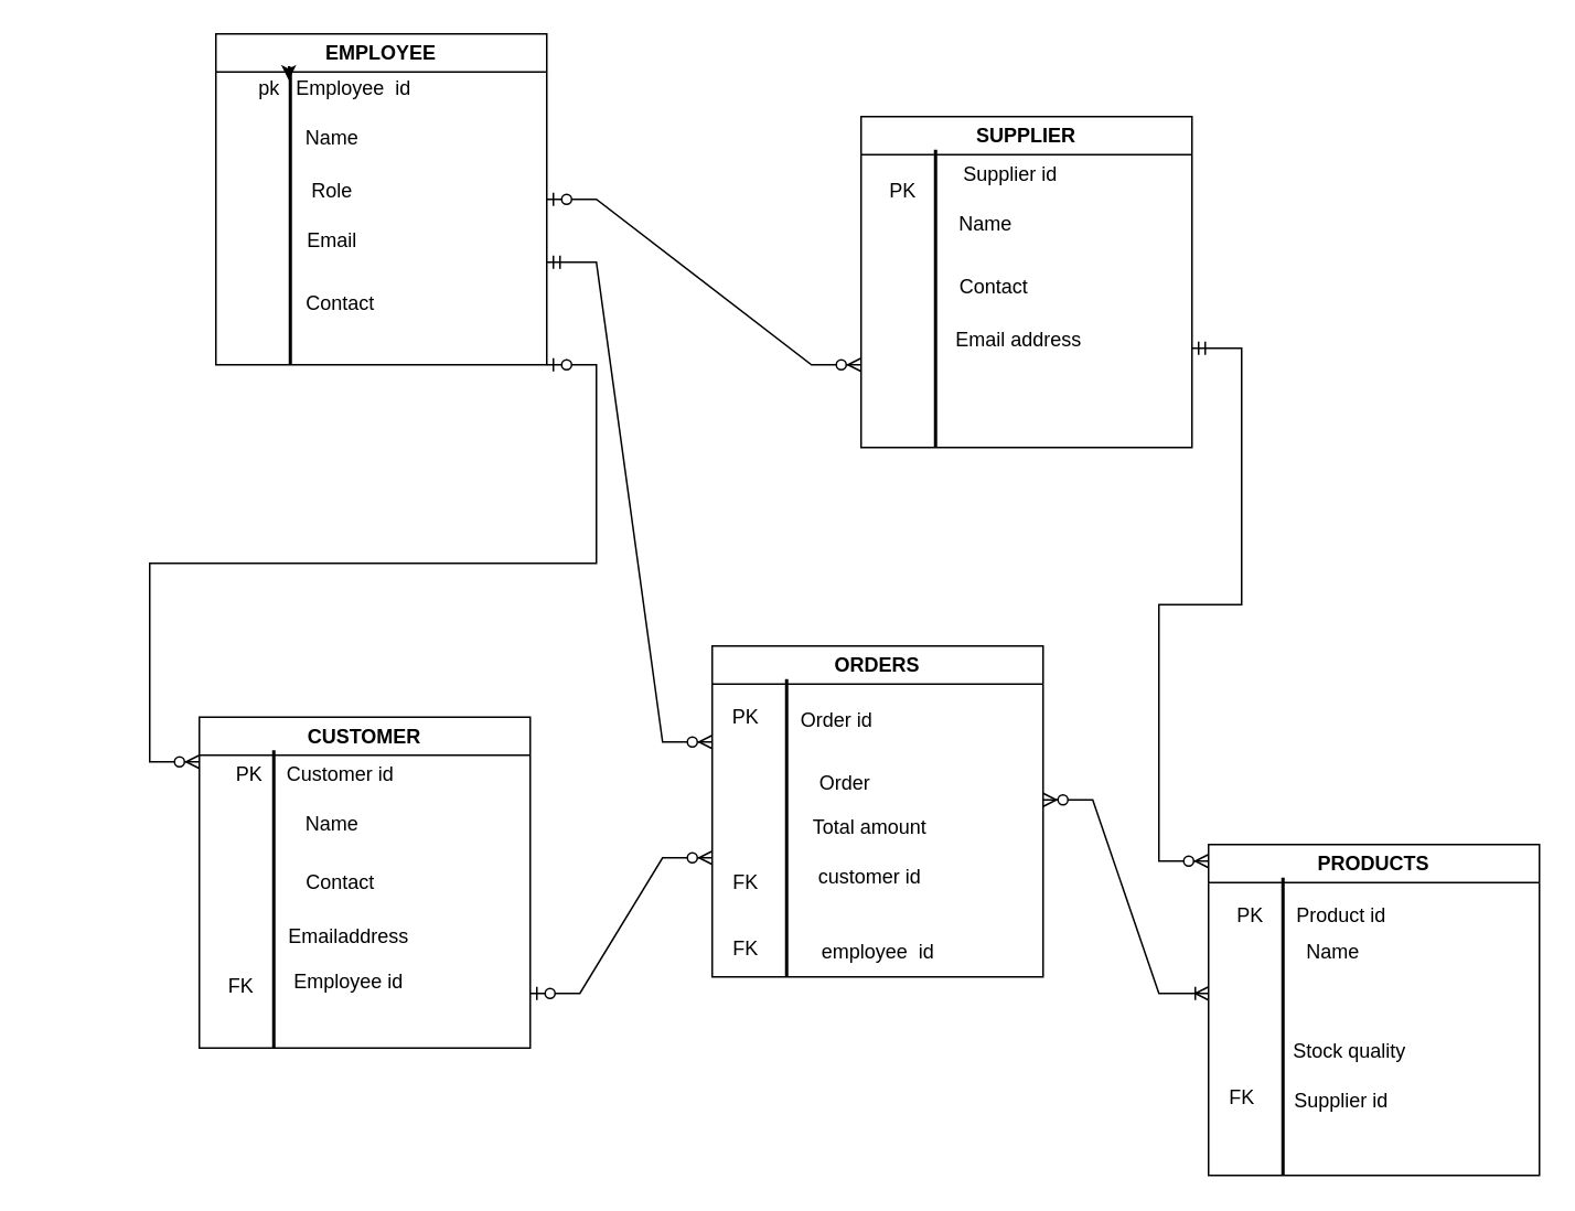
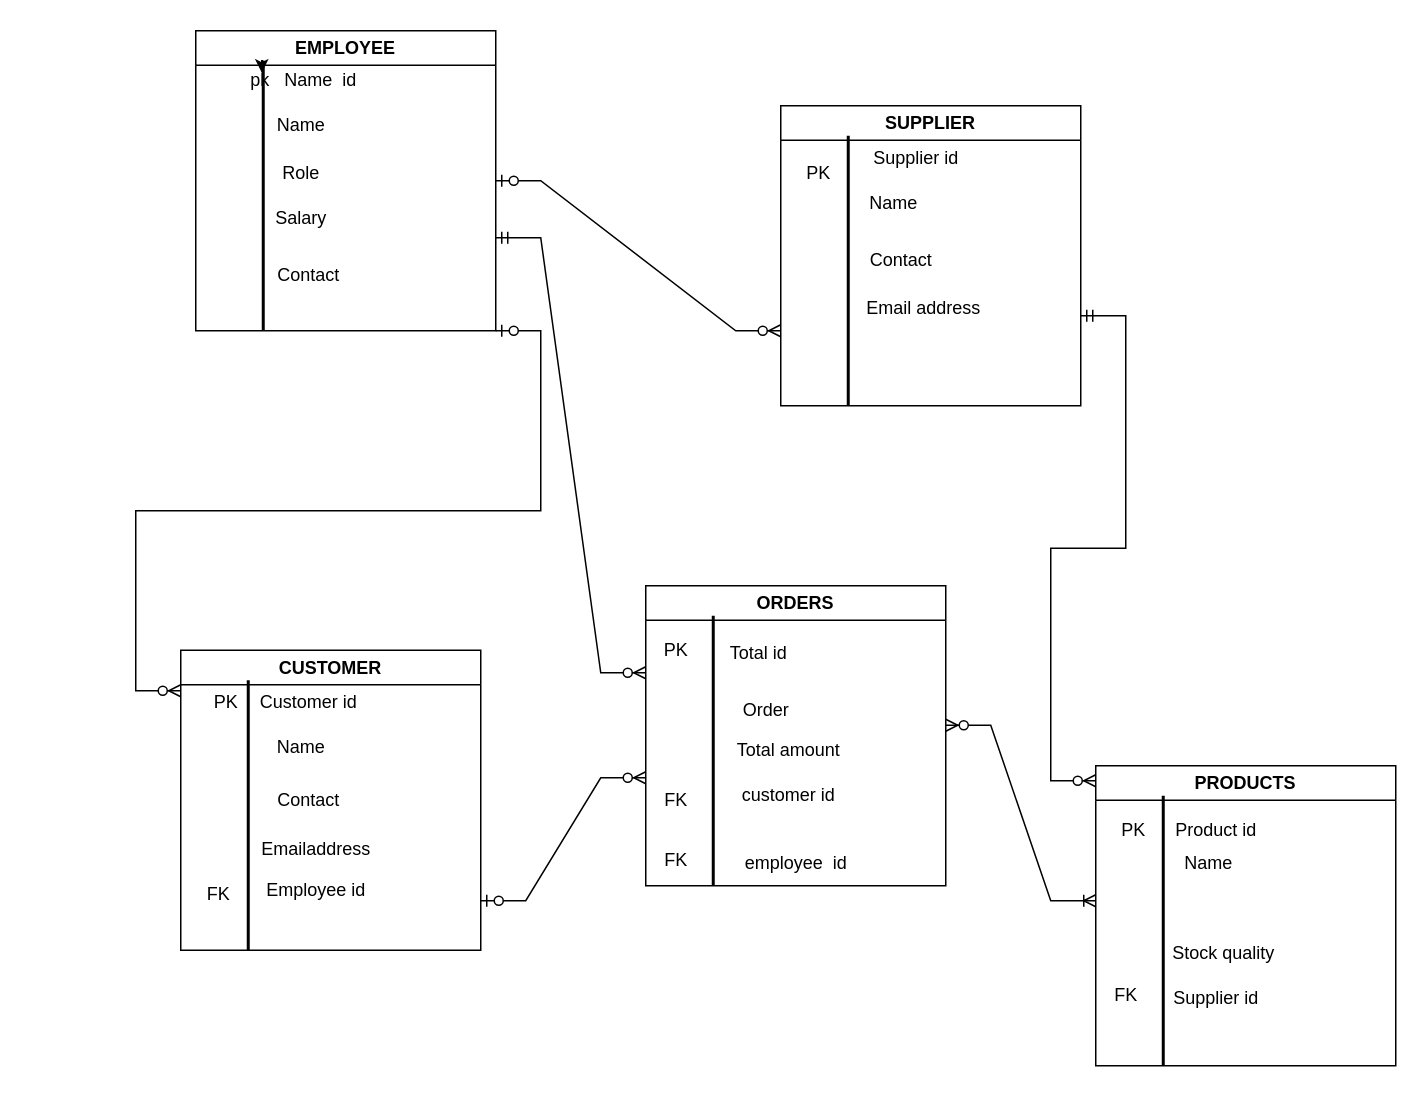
  <mxCell id="0" />
  <mxCell id="1" parent="0" />
  <mxCell id="2" value="EMPLOYEE" style="swimlane;whiteSpace=wrap;html=1;" parent="1" vertex="1"><mxGeometry x="130" y="20" width="200" height="200" as="geometry"><mxRectangle x="60" y="40" width="110" height="30" as="alternateBounds" /></mxGeometry></mxCell>
- <mxCell id="3" value="&amp;nbsp;pk&amp;nbsp; &amp;nbsp;Employee&amp;nbsp; id" style="text;html=1;align=center;verticalAlign=middle;resizable=0;points=[];autosize=1;strokeColor=none;fillColor=none;" parent="2" vertex="1"><mxGeometry x="10" y="18" width="120" height="30" as="geometry" /></mxCell>
+ <mxCell id="3" value="&amp;nbsp;pk&amp;nbsp; &amp;nbsp;Name&amp;nbsp; id" style="text;html=1;align=center;verticalAlign=middle;resizable=0;points=[];autosize=1;strokeColor=none;fillColor=none;" parent="2" vertex="1"><mxGeometry x="10" y="18" width="120" height="30" as="geometry" /></mxCell>
  <mxCell id="4" value="" style="line;strokeWidth=2;direction=south;html=1;" parent="2" vertex="1"><mxGeometry x="40" y="20" width="10" height="180" as="geometry" /></mxCell>
  <mxCell id="5" value="Name" style="text;html=1;align=center;verticalAlign=middle;resizable=0;points=[];autosize=1;strokeColor=none;fillColor=none;" parent="2" vertex="1"><mxGeometry x="40" y="48" width="60" height="30" as="geometry" /></mxCell>
  <mxCell id="6" value="Role" style="text;html=1;align=center;verticalAlign=middle;resizable=0;points=[];autosize=1;strokeColor=none;fillColor=none;" parent="2" vertex="1"><mxGeometry x="45" y="80" width="50" height="30" as="geometry" /></mxCell>
- <mxCell id="7" value="Email" style="text;html=1;align=center;verticalAlign=middle;resizable=0;points=[];autosize=1;strokeColor=none;fillColor=none;" parent="2" vertex="1"><mxGeometry x="40" y="110" width="60" height="30" as="geometry" /></mxCell>
+ <mxCell id="7" value="Salary" style="text;html=1;align=center;verticalAlign=middle;resizable=0;points=[];autosize=1;strokeColor=none;fillColor=none;" parent="2" vertex="1"><mxGeometry x="40" y="110" width="60" height="30" as="geometry" /></mxCell>
  <mxCell id="8" value="Contact" style="text;html=1;align=center;verticalAlign=middle;resizable=0;points=[];autosize=1;strokeColor=none;fillColor=none;" parent="2" vertex="1"><mxGeometry x="45" y="148" width="60" height="30" as="geometry" /></mxCell>
  <mxCell id="9" style="edgeStyle=orthogonalEdgeStyle;rounded=0;orthogonalLoop=1;jettySize=auto;html=1;exitX=0;exitY=0.5;exitDx=0;exitDy=0;exitPerimeter=0;entryX=0.044;entryY=0.6;entryDx=0;entryDy=0;entryPerimeter=0;" edge="1" parent="2" source="4" target="4"><mxGeometry relative="1" as="geometry" /></mxCell>
  <mxCell id="10" value="CUSTOMER" style="swimlane;whiteSpace=wrap;html=1;" parent="1" vertex="1"><mxGeometry x="120" y="433" width="200" height="200" as="geometry" /></mxCell>
  <mxCell id="11" value="" style="line;strokeWidth=2;direction=south;html=1;" parent="10" vertex="1"><mxGeometry x="40" y="20" width="10" height="180" as="geometry" /></mxCell>
  <mxCell id="12" value="PK" style="text;html=1;align=center;verticalAlign=middle;resizable=0;points=[];autosize=1;strokeColor=none;fillColor=none;" parent="10" vertex="1"><mxGeometry x="10" y="20" width="40" height="30" as="geometry" /></mxCell>
  <mxCell id="13" value="Customer id" style="text;html=1;align=center;verticalAlign=middle;resizable=0;points=[];autosize=1;strokeColor=none;fillColor=none;" parent="10" vertex="1"><mxGeometry x="40" y="20" width="90" height="30" as="geometry" /></mxCell>
  <mxCell id="14" value="Name" style="text;html=1;align=center;verticalAlign=middle;resizable=0;points=[];autosize=1;strokeColor=none;fillColor=none;" parent="10" vertex="1"><mxGeometry x="50" y="50" width="60" height="30" as="geometry" /></mxCell>
  <mxCell id="15" value="Emailaddress" style="text;html=1;align=center;verticalAlign=middle;resizable=0;points=[];autosize=1;strokeColor=none;fillColor=none;" parent="10" vertex="1"><mxGeometry x="40" y="118" width="100" height="30" as="geometry" /></mxCell>
  <mxCell id="16" value="Employee id" style="text;html=1;align=center;verticalAlign=middle;resizable=0;points=[];autosize=1;strokeColor=none;fillColor=none;" parent="10" vertex="1"><mxGeometry x="45" y="145" width="90" height="30" as="geometry" /></mxCell>
  <mxCell id="17" value="Contact" style="text;html=1;align=center;verticalAlign=middle;resizable=0;points=[];autosize=1;strokeColor=none;fillColor=none;" parent="10" vertex="1"><mxGeometry x="55" y="85" width="60" height="30" as="geometry" /></mxCell>
  <mxCell id="18" value="FK" style="text;html=1;align=center;verticalAlign=middle;resizable=0;points=[];autosize=1;strokeColor=none;fillColor=none;" parent="10" vertex="1"><mxGeometry x="5" y="148" width="40" height="30" as="geometry" /></mxCell>
  <mxCell id="19" value="SUPPLIER" style="swimlane;whiteSpace=wrap;html=1;" parent="1" vertex="1"><mxGeometry x="520" y="70" width="200" height="200" as="geometry" /></mxCell>
  <mxCell id="20" value="" style="line;strokeWidth=2;direction=south;html=1;" parent="19" vertex="1"><mxGeometry x="40" y="20" width="10" height="180" as="geometry" /></mxCell>
  <mxCell id="21" value="PK" style="text;html=1;align=center;verticalAlign=middle;resizable=0;points=[];autosize=1;strokeColor=none;fillColor=none;" parent="19" vertex="1"><mxGeometry x="5" y="30" width="40" height="30" as="geometry" /></mxCell>
  <mxCell id="22" value="Supplier id" style="text;html=1;align=center;verticalAlign=middle;resizable=0;points=[];autosize=1;strokeColor=none;fillColor=none;" parent="19" vertex="1"><mxGeometry x="50" y="20" width="80" height="30" as="geometry" /></mxCell>
  <mxCell id="23" value="Name" style="text;html=1;align=center;verticalAlign=middle;resizable=0;points=[];autosize=1;strokeColor=none;fillColor=none;" parent="19" vertex="1"><mxGeometry x="45" y="50" width="60" height="30" as="geometry" /></mxCell>
  <mxCell id="24" value="Email address" style="text;html=1;align=center;verticalAlign=middle;resizable=0;points=[];autosize=1;strokeColor=none;fillColor=none;" parent="19" vertex="1"><mxGeometry x="45" y="120" width="100" height="30" as="geometry" /></mxCell>
  <mxCell id="25" value="Contact" style="text;html=1;align=center;verticalAlign=middle;resizable=0;points=[];autosize=1;strokeColor=none;fillColor=none;" parent="1" vertex="1"><mxGeometry x="570" y="158" width="60" height="30" as="geometry" /></mxCell>
  <mxCell id="26" value="ORDERS" style="swimlane;whiteSpace=wrap;html=1;" parent="1" vertex="1"><mxGeometry x="430" y="390" width="200" height="200" as="geometry" /></mxCell>
  <mxCell id="27" value="" style="line;strokeWidth=2;direction=south;html=1;" parent="26" vertex="1"><mxGeometry x="40" y="20" width="10" height="180" as="geometry" /></mxCell>
- <mxCell id="28" value="Order id" style="text;html=1;align=center;verticalAlign=middle;resizable=0;points=[];autosize=1;strokeColor=none;fillColor=none;" parent="26" vertex="1"><mxGeometry x="40" y="30" width="70" height="30" as="geometry" /></mxCell>
+ <mxCell id="28" value="Total id" style="text;html=1;align=center;verticalAlign=middle;resizable=0;points=[];autosize=1;strokeColor=none;fillColor=none;" parent="26" vertex="1"><mxGeometry x="40" y="30" width="70" height="30" as="geometry" /></mxCell>
  <mxCell id="29" value="Total amount" style="text;html=1;align=center;verticalAlign=middle;resizable=0;points=[];autosize=1;strokeColor=none;fillColor=none;" parent="26" vertex="1"><mxGeometry x="50" y="95" width="90" height="30" as="geometry" /></mxCell>
  <mxCell id="30" value="customer id" style="text;html=1;align=center;verticalAlign=middle;resizable=0;points=[];autosize=1;strokeColor=none;fillColor=none;" parent="26" vertex="1"><mxGeometry x="50" y="125" width="90" height="30" as="geometry" /></mxCell>
  <mxCell id="31" value="employee&amp;nbsp; id" style="text;html=1;align=center;verticalAlign=middle;resizable=0;points=[];autosize=1;strokeColor=none;fillColor=none;" parent="26" vertex="1"><mxGeometry x="55" y="170" width="90" height="30" as="geometry" /></mxCell>
  <mxCell id="32" value="PK" style="text;html=1;align=center;verticalAlign=middle;resizable=0;points=[];autosize=1;strokeColor=none;fillColor=none;" parent="1" vertex="1"><mxGeometry x="430" y="418" width="40" height="30" as="geometry" /></mxCell>
  <mxCell id="33" value="Order" style="text;html=1;align=center;verticalAlign=middle;resizable=0;points=[];autosize=1;strokeColor=none;fillColor=none;" parent="1" vertex="1"><mxGeometry x="485" y="458" width="50" height="30" as="geometry" /></mxCell>
  <mxCell id="34" value="FK" style="text;html=1;align=center;verticalAlign=middle;resizable=0;points=[];autosize=1;strokeColor=none;fillColor=none;" parent="1" vertex="1"><mxGeometry x="430" y="518" width="40" height="30" as="geometry" /></mxCell>
  <mxCell id="35" value="FK" style="text;html=1;align=center;verticalAlign=middle;resizable=0;points=[];autosize=1;strokeColor=none;fillColor=none;" parent="1" vertex="1"><mxGeometry x="430" y="558" width="40" height="30" as="geometry" /></mxCell>
  <mxCell id="36" value="PRODUCTS" style="swimlane;whiteSpace=wrap;html=1;" parent="1" vertex="1"><mxGeometry x="730" y="510" width="200" height="200" as="geometry" /></mxCell>
  <mxCell id="37" value="" style="line;strokeWidth=2;direction=south;html=1;" parent="36" vertex="1"><mxGeometry x="40" y="20" width="10" height="180" as="geometry" /></mxCell>
  <mxCell id="38" value="PK" style="text;html=1;align=center;verticalAlign=middle;resizable=0;points=[];autosize=1;strokeColor=none;fillColor=none;" parent="36" vertex="1"><mxGeometry x="5" y="28" width="40" height="30" as="geometry" /></mxCell>
  <mxCell id="39" value="Product id" style="text;html=1;align=center;verticalAlign=middle;resizable=0;points=[];autosize=1;strokeColor=none;fillColor=none;" parent="36" vertex="1"><mxGeometry x="40" y="28" width="80" height="30" as="geometry" /></mxCell>
  <mxCell id="40" value="Name" style="text;html=1;align=center;verticalAlign=middle;resizable=0;points=[];autosize=1;strokeColor=none;fillColor=none;" parent="36" vertex="1"><mxGeometry x="45" y="50" width="60" height="30" as="geometry" /></mxCell>
  <mxCell id="41" value="Stock quality" style="text;html=1;align=center;verticalAlign=middle;resizable=0;points=[];autosize=1;strokeColor=none;fillColor=none;" parent="36" vertex="1"><mxGeometry x="40" y="110" width="90" height="30" as="geometry" /></mxCell>
  <mxCell id="42" value="Supplier id" style="text;html=1;align=center;verticalAlign=middle;resizable=0;points=[];autosize=1;strokeColor=none;fillColor=none;" parent="36" vertex="1"><mxGeometry x="40" y="140" width="80" height="30" as="geometry" /></mxCell>
  <mxCell id="43" value="FK" style="text;html=1;align=center;verticalAlign=middle;resizable=0;points=[];autosize=1;strokeColor=none;fillColor=none;" parent="1" vertex="1"><mxGeometry x="730" y="648" width="40" height="30" as="geometry" /></mxCell>
  <mxCell id="44" value="" style="edgeStyle=entityRelationEdgeStyle;fontSize=12;html=1;endArrow=ERoneToMany;startArrow=ERzeroToMany;rounded=0;" parent="1" edge="1"><mxGeometry width="100" height="100" relative="1" as="geometry"><mxPoint x="630" y="483" as="sourcePoint" /><mxPoint x="730" y="600" as="targetPoint" /></mxGeometry></mxCell>
  <mxCell id="45" value="" style="edgeStyle=entityRelationEdgeStyle;fontSize=12;html=1;endArrow=ERzeroToMany;startArrow=ERzeroToOne;rounded=0;" parent="1" edge="1"><mxGeometry width="100" height="100" relative="1" as="geometry"><mxPoint x="320" y="600" as="sourcePoint" /><mxPoint x="430" y="518" as="targetPoint" /></mxGeometry></mxCell>
  <mxCell id="46" value="" style="edgeStyle=entityRelationEdgeStyle;fontSize=12;html=1;endArrow=ERzeroToMany;startArrow=ERmandOne;rounded=0;" parent="1" edge="1"><mxGeometry width="100" height="100" relative="1" as="geometry"><mxPoint x="330" y="158" as="sourcePoint" /><mxPoint x="430" y="448" as="targetPoint" /><Array as="points"><mxPoint x="380" y="38" /></Array></mxGeometry></mxCell>
  <mxCell id="47" value="" style="edgeStyle=entityRelationEdgeStyle;fontSize=12;html=1;endArrow=ERzeroToMany;startArrow=ERzeroToOne;rounded=0;exitX=1;exitY=1;exitDx=0;exitDy=0;" parent="1" source="2" edge="1"><mxGeometry width="100" height="100" relative="1" as="geometry"><mxPoint x="330" y="240" as="sourcePoint" /><mxPoint x="120" y="460" as="targetPoint" /><Array as="points"><mxPoint x="20" y="340" /></Array></mxGeometry></mxCell>
  <mxCell id="48" value="" style="edgeStyle=entityRelationEdgeStyle;fontSize=12;html=1;endArrow=ERzeroToMany;startArrow=ERmandOne;rounded=0;entryX=0;entryY=0.05;entryDx=0;entryDy=0;entryPerimeter=0;" parent="1" target="36" edge="1"><mxGeometry width="100" height="100" relative="1" as="geometry"><mxPoint x="720" y="210" as="sourcePoint" /><mxPoint x="820" y="110" as="targetPoint" /></mxGeometry></mxCell>
  <mxCell id="49" value="" style="edgeStyle=entityRelationEdgeStyle;fontSize=12;html=1;endArrow=ERzeroToMany;startArrow=ERzeroToOne;rounded=0;entryX=0;entryY=0.75;entryDx=0;entryDy=0;" parent="1" target="19" edge="1"><mxGeometry width="100" height="100" relative="1" as="geometry"><mxPoint x="330" y="120" as="sourcePoint" /><mxPoint x="430" y="20" as="targetPoint" /></mxGeometry></mxCell>
